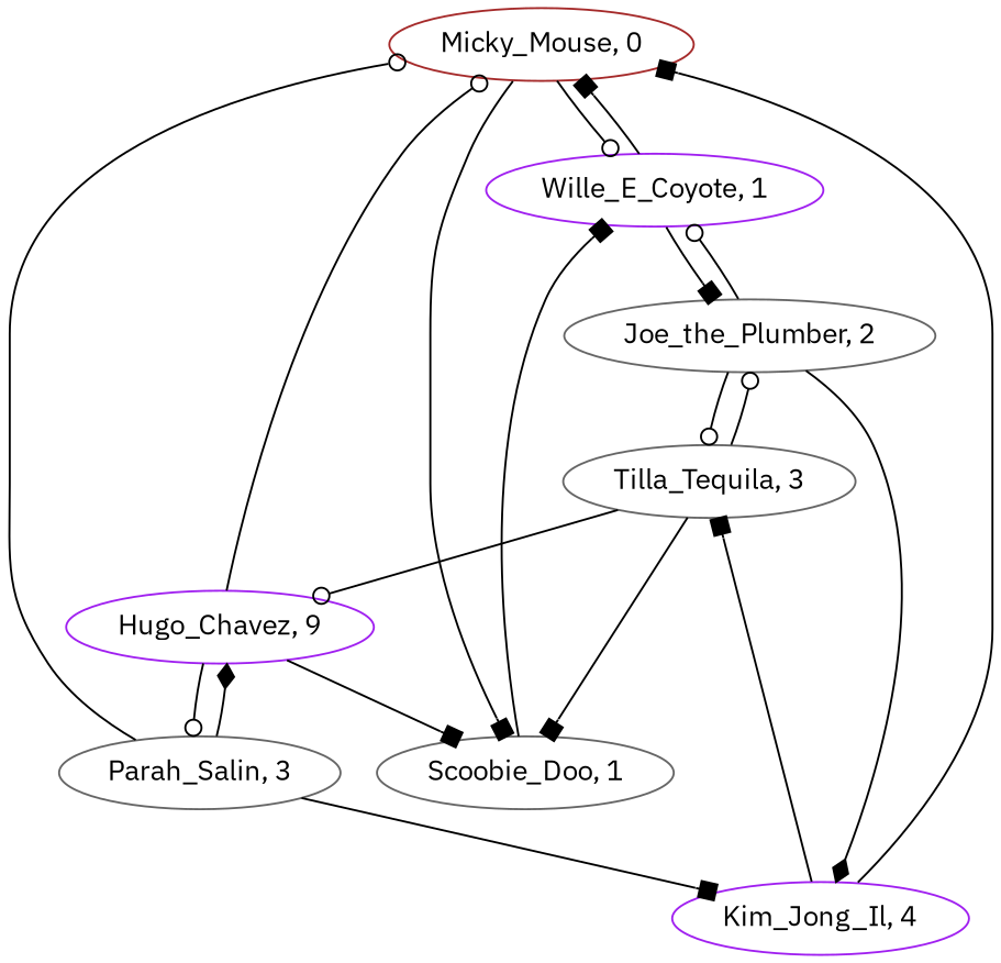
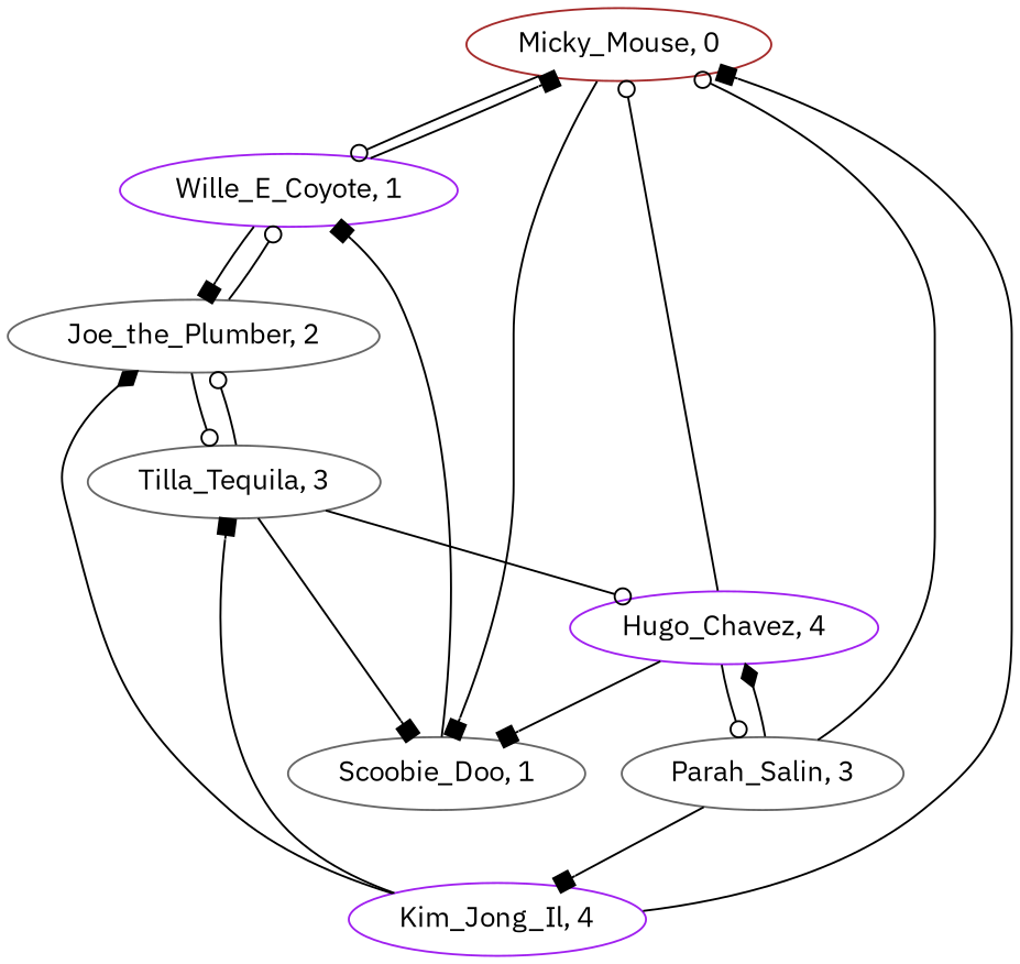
  digraph {
    fontname="IBM Plex Sans"
    node [color=gray40 fontname="IBM Plex Sans"]
    edge [arrowhead=box fontname="IBM Plex Sans"]
    n1 [color=brown label="Micky_Mouse, 0"]
    n2 [color=purple label="Wille_E_Coyote, 1"]
    n3 [label="Scoobie_Doo, 1"]
    n4 [label="Joe_the_Plumber, 2"]
    n5 [label="Parah_Salin, 3"]
    n6 [color=purple label="Kim_Jong_Il, 4"]
-   n7 [color=purple label="Hugo_Chavez, 9"]
+   n7 [color=purple label="Hugo_Chavez, 4"]
    n8 [label="Tilla_Tequila, 3"]
    n1 -> n2 [arrowhead=odot]
    n1 -> n3
    n2 -> n1
    n2 -> n4
    n3 -> n2
    n4 -> n2 [arrowhead=odot]
    n4 -> n8 [arrowhead=odot]
    n5 -> n1 [arrowhead=odot]
    n5 -> n6
    n5 -> n7 [arrowhead=diamond]
    n6 -> n1
-   n4 -> n6 [arrowhead=diamond]
+   n6 -> n4 [arrowhead=diamond]
    n6 -> n8
    n7 -> n1 [arrowhead=odot]
    n7 -> n3
    n7 -> n5 [arrowhead=odot]
    n8 -> n3
    n8 -> n4 [arrowhead=odot]
    n8 -> n7 [arrowhead=odot]
  }
